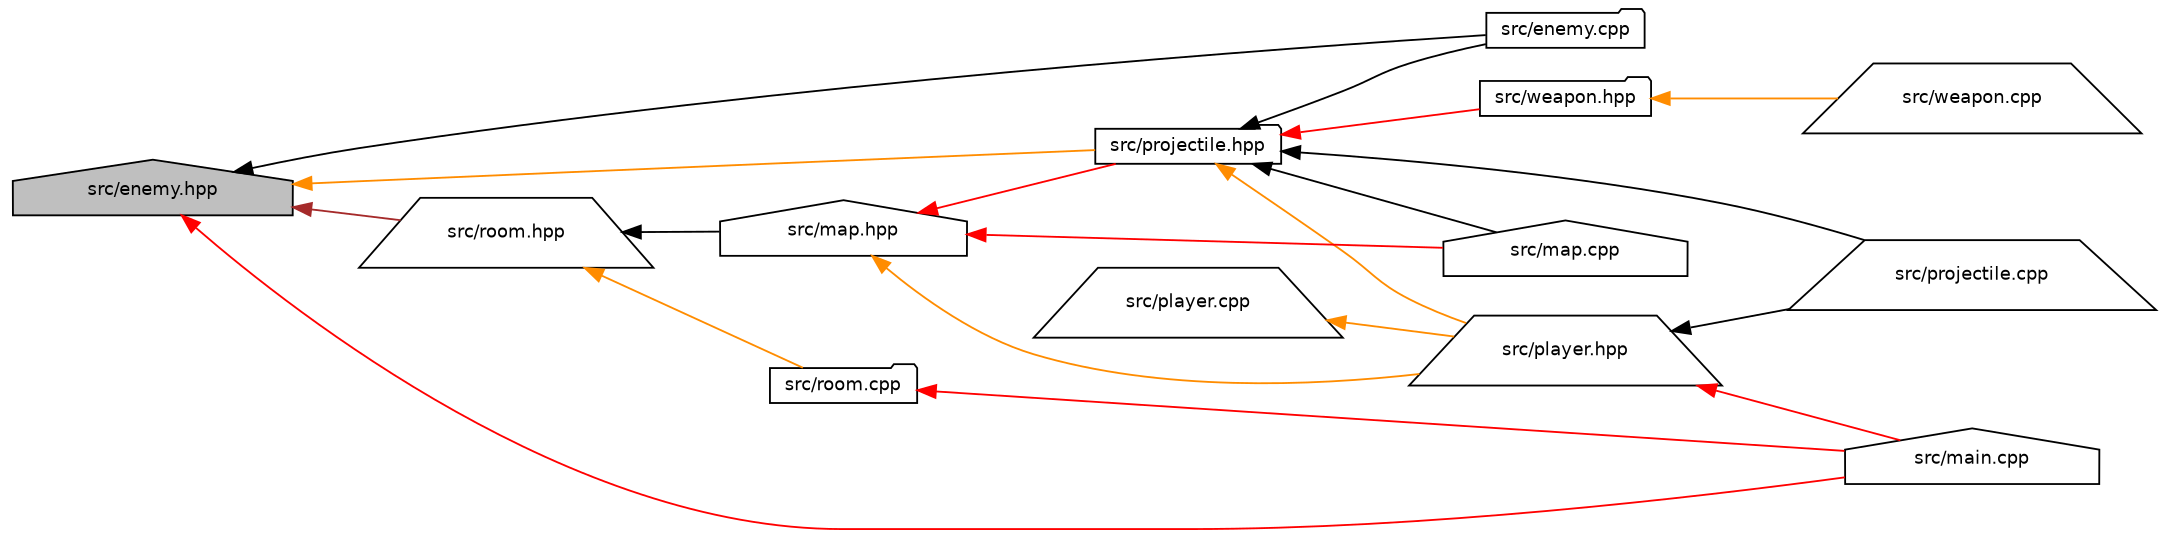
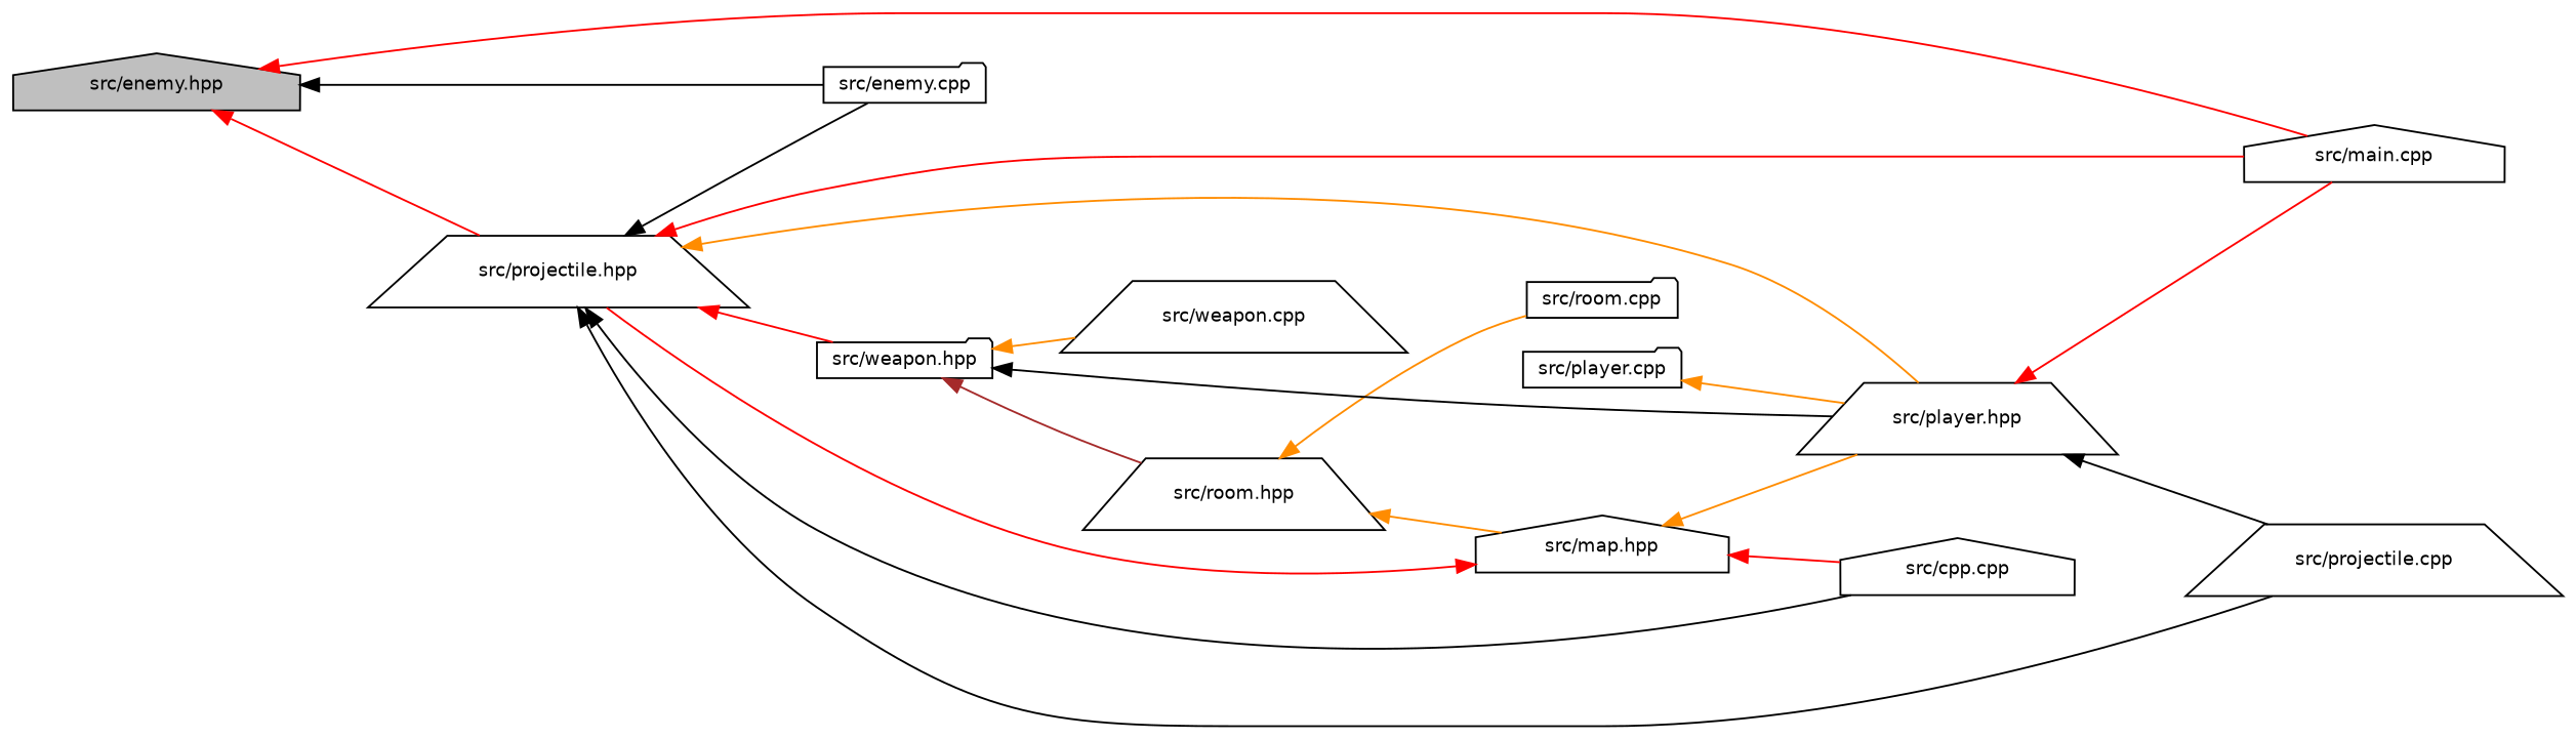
  digraph {
    rankdir=LR
    node [color=black fillcolor=white fontname=Helvetica fontsize=10 shape=trapezium style=filled]
    edge [color=black dir=back fontname=Helvetica fontsize=10 labelfontname=Helvetica labelfontsize=10 style=solid]
    n1 [fillcolor=grey75 fontcolor=black height=0.2 label="src/enemy.hpp" shape=house width=0.4]
    n2 [height=0.2 label="src/enemy.cpp" shape=folder width=0.4]
    n3 [height=0.2 label="src/room.hpp" width=0.4]
-   n4 [height=0.2 label="src/projectile.hpp" shape=folder width=0.4]
+   n4 [height=0.2 label="src/projectile.hpp" width=0.4]
    n5 [height=0.2 label="src/main.cpp" shape=house width=0.4]
    n6 [height=0.2 label="src/map.hpp" shape=house width=0.4]
    n7 [height=0.2 label="src/room.cpp" shape=folder width=0.4]
    n8 [height=0.2 label="src/player.hpp" width=0.4]
-   n9 [height=0.2 label="src/map.cpp" shape=house width=0.4]
+   n9 [height=0.2 label="src/cpp.cpp" shape=house width=0.4]
    n10 [height=0.2 label="src/projectile.cpp" width=0.4]
    n11 [height=0.2 label="src/weapon.hpp" shape=folder width=0.4]
    n12 [height=0.2 label="src/weapon.cpp" width=0.4]
-   n13 [height=0.2 label="src/player.cpp" width=0.4]
+   n13 [height=0.2 label="src/player.cpp" shape=folder width=0.4]
    n1 -> n2
-   n1 -> n3 [color=brown]
-   n1 -> n4 [color=darkorange]
+   n11 -> n3 [color=brown]
+   n1 -> n4 [color=red]
    n1 -> n5 [color=red]
-   n3 -> n6
+   n3 -> n6 [color=darkorange]
    n3 -> n7 [color=darkorange]
    n4 -> n2
-   n7 -> n5 [color=red]
+   n4 -> n5 [color=red]
    n4 -> n8 [color=darkorange]
    n4 -> n9
    n4 -> n10
    n4 -> n11 [color=red]
    n6 -> n4 [color=red]
    n6 -> n8 [color=darkorange]
    n6 -> n9 [color=red]
    n8 -> n5 [color=red]
    n8 -> n10
+   n11 -> n8
    n11 -> n12 [color=darkorange]
    n13 -> n8 [color=darkorange]
  }
